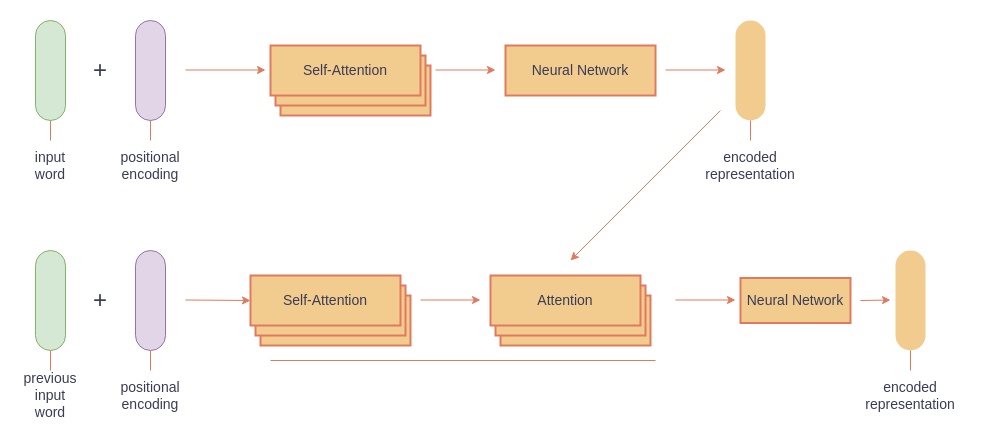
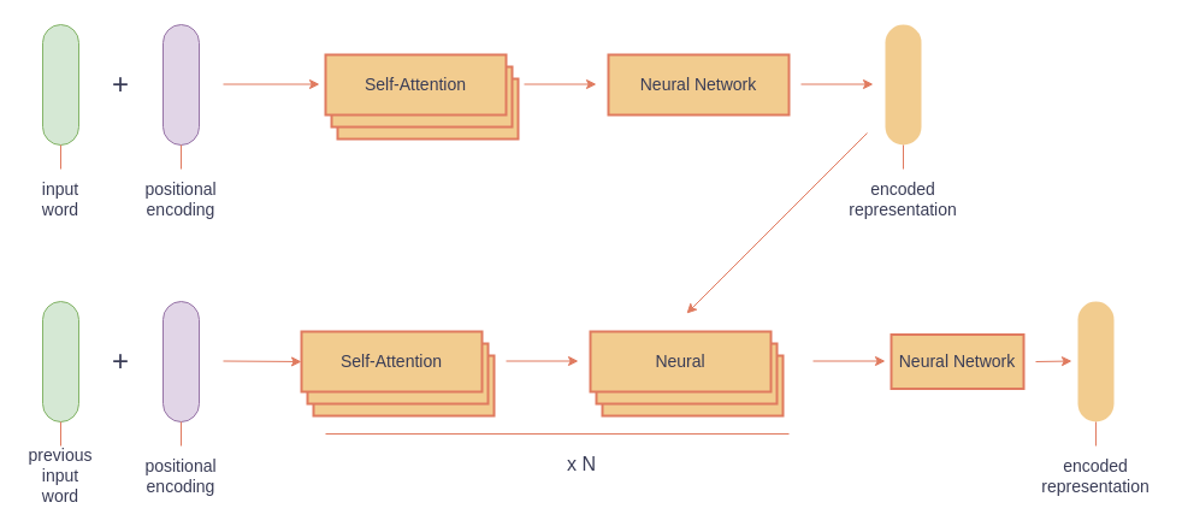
  <mxCell id="0" />
  <mxCell id="1" parent="0" />
  <mxCell id="2" value="" style="shape=rectangle;rounded=1;arcSize=50;whiteSpace=wrap;html=1;fillColor=#d5e8d4;strokeColor=#82b366;labelBackgroundColor=none;" parent="1" vertex="1"><mxGeometry x="35" y="20" width="30" height="100" as="geometry" /></mxCell>
  <mxCell id="3" value="" style="shape=rectangle;rounded=1;arcSize=50;whiteSpace=wrap;html=1;fillColor=#e1d5e7;strokeColor=#9673a6;labelBackgroundColor=none;" parent="1" vertex="1"><mxGeometry x="135" y="20" width="30" height="100" as="geometry" /></mxCell>
  <mxCell id="4" value="+" style="text;html=1;strokeColor=none;fillColor=none;align=center;verticalAlign=middle;whiteSpace=wrap;rounded=0;fontColor=#393C56;fontSize=24;labelBackgroundColor=none;" parent="1" vertex="1"><mxGeometry x="90" y="55" width="20" height="30" as="geometry" /></mxCell>
  <mxCell id="5" value="" style="endArrow=none;html=1;rounded=0;strokeColor=#E07A5F;strokeWidth=1;labelBackgroundColor=none;fontColor=default;" parent="1" edge="1"><mxGeometry width="50" height="50" relative="1" as="geometry"><mxPoint x="50" y="120" as="sourcePoint" /><mxPoint x="50" y="140" as="targetPoint" /></mxGeometry></mxCell>
  <mxCell id="6" value="input&lt;br&gt;word" style="text;html=1;strokeColor=none;fillColor=none;align=center;verticalAlign=middle;whiteSpace=wrap;rounded=0;fontColor=#393C56;fontSize=14;labelBackgroundColor=none;" parent="1" vertex="1"><mxGeometry x="20" y="145" width="60" height="40" as="geometry" /></mxCell>
  <mxCell id="7" value="" style="endArrow=none;html=1;rounded=0;strokeColor=#E07A5F;strokeWidth=1;labelBackgroundColor=none;fontColor=default;" parent="1" edge="1"><mxGeometry width="50" height="50" relative="1" as="geometry"><mxPoint x="150" y="120" as="sourcePoint" /><mxPoint x="150" y="140" as="targetPoint" /></mxGeometry></mxCell>
  <mxCell id="8" value="positional&lt;br&gt;encoding" style="text;html=1;strokeColor=none;fillColor=none;align=center;verticalAlign=middle;whiteSpace=wrap;rounded=0;fontColor=#393C56;fontSize=14;labelBackgroundColor=none;" parent="1" vertex="1"><mxGeometry x="110" y="145" width="80" height="40" as="geometry" /></mxCell>
  <mxCell id="9" value="" style="endArrow=classic;html=1;rounded=0;strokeColor=#E07A5F;strokeWidth=1;labelBackgroundColor=none;fontColor=default;" parent="1" edge="1"><mxGeometry width="50" height="50" relative="1" as="geometry"><mxPoint x="185" y="69.5" as="sourcePoint" /><mxPoint x="265" y="69.5" as="targetPoint" /></mxGeometry></mxCell>
  <mxCell id="10" value="" style="shape=rectangle;whiteSpace=wrap;html=1;fillColor=#F2CC8F;strokeColor=#E07A5F;strokeWidth=2;labelBackgroundColor=none;fontColor=#393C56;" parent="1" vertex="1"><mxGeometry x="280" y="65" width="150" height="50" as="geometry" /></mxCell>
  <mxCell id="11" value="" style="shape=rectangle;whiteSpace=wrap;html=1;fillColor=#F2CC8F;strokeColor=#E07A5F;strokeWidth=2;labelBackgroundColor=none;fontColor=#393C56;" parent="1" vertex="1"><mxGeometry x="275" y="55" width="150" height="50" as="geometry" /></mxCell>
  <mxCell id="12" value="Self-Attention" style="shape=rectangle;whiteSpace=wrap;html=1;fillColor=#F2CC8F;strokeColor=#E07A5F;strokeWidth=2;fontColor=#393C56;fontSize=14;labelBackgroundColor=none;" parent="1" vertex="1"><mxGeometry x="270" y="45" width="150" height="50" as="geometry" /></mxCell>
  <mxCell id="13" value="" style="endArrow=classic;html=1;rounded=0;strokeColor=#E07A5F;strokeWidth=1;labelBackgroundColor=none;fontColor=default;" parent="1" edge="1"><mxGeometry width="50" height="50" relative="1" as="geometry"><mxPoint x="435" y="69.5" as="sourcePoint" /><mxPoint x="495" y="69.5" as="targetPoint" /></mxGeometry></mxCell>
  <mxCell id="14" value="Neural Network" style="shape=rectangle;whiteSpace=wrap;html=1;fillColor=#F2CC8F;strokeColor=#E07A5F;strokeWidth=2;fontColor=#393C56;fontSize=14;labelBackgroundColor=none;" parent="1" vertex="1"><mxGeometry x="505" y="45" width="150" height="50" as="geometry" /></mxCell>
  <mxCell id="15" value="" style="endArrow=classic;html=1;rounded=0;strokeColor=#E07A5F;strokeWidth=1;labelBackgroundColor=none;fontColor=default;" parent="1" edge="1"><mxGeometry width="50" height="50" relative="1" as="geometry"><mxPoint x="665" y="69.5" as="sourcePoint" /><mxPoint x="725" y="69.5" as="targetPoint" /></mxGeometry></mxCell>
  <mxCell id="16" value="" style="shape=rectangle;rounded=1;arcSize=50;whiteSpace=wrap;html=1;fillColor=#F2CC8F;strokeColor=none;labelBackgroundColor=none;fontColor=#393C56;" parent="1" vertex="1"><mxGeometry x="735" y="20" width="30" height="100" as="geometry" /></mxCell>
  <mxCell id="17" value="" style="endArrow=none;html=1;rounded=0;strokeColor=#E07A5F;strokeWidth=1;labelBackgroundColor=none;fontColor=default;" parent="1" edge="1"><mxGeometry width="50" height="50" relative="1" as="geometry"><mxPoint x="750" y="120" as="sourcePoint" /><mxPoint x="750" y="140" as="targetPoint" /></mxGeometry></mxCell>
  <mxCell id="18" value="encoded&lt;br&gt;representation" style="text;html=1;strokeColor=none;fillColor=none;align=center;verticalAlign=middle;whiteSpace=wrap;rounded=0;fontColor=#393C56;fontSize=14;labelBackgroundColor=none;" parent="1" vertex="1"><mxGeometry x="700" y="145" width="100" height="40" as="geometry" /></mxCell>
  <mxCell id="19" value="" style="shape=rectangle;rounded=1;arcSize=50;whiteSpace=wrap;html=1;fillColor=#d5e8d4;strokeColor=#82b366;labelBackgroundColor=none;" vertex="1" parent="1"><mxGeometry x="35" y="250" width="30" height="100" as="geometry" /></mxCell>
  <mxCell id="20" value="" style="shape=rectangle;rounded=1;arcSize=50;whiteSpace=wrap;html=1;fillColor=#e1d5e7;strokeColor=#9673a6;labelBackgroundColor=none;" vertex="1" parent="1"><mxGeometry x="135" y="250" width="30" height="100" as="geometry" /></mxCell>
  <mxCell id="21" value="+" style="text;html=1;strokeColor=none;fillColor=none;align=center;verticalAlign=middle;whiteSpace=wrap;rounded=0;fontColor=#393C56;fontSize=24;labelBackgroundColor=none;" vertex="1" parent="1"><mxGeometry x="90" y="285" width="20" height="30" as="geometry" /></mxCell>
  <mxCell id="22" value="" style="endArrow=none;html=1;rounded=0;strokeColor=#E07A5F;strokeWidth=1;labelBackgroundColor=none;fontColor=default;" edge="1" parent="1"><mxGeometry width="50" height="50" relative="1" as="geometry"><mxPoint x="50" y="350" as="sourcePoint" /><mxPoint x="50" y="370" as="targetPoint" /></mxGeometry></mxCell>
  <mxCell id="23" value="previous input&lt;br&gt;word" style="text;html=1;strokeColor=none;fillColor=none;align=center;verticalAlign=middle;whiteSpace=wrap;rounded=0;fontColor=#393C56;fontSize=14;labelBackgroundColor=none;" vertex="1" parent="1"><mxGeometry x="20" y="375" width="60" height="40" as="geometry" /></mxCell>
  <mxCell id="24" value="" style="endArrow=none;html=1;rounded=0;strokeColor=#E07A5F;strokeWidth=1;labelBackgroundColor=none;fontColor=default;" edge="1" parent="1"><mxGeometry width="50" height="50" relative="1" as="geometry"><mxPoint x="150" y="350" as="sourcePoint" /><mxPoint x="150" y="370" as="targetPoint" /></mxGeometry></mxCell>
  <mxCell id="25" value="positional&lt;br&gt;encoding" style="text;html=1;strokeColor=none;fillColor=none;align=center;verticalAlign=middle;whiteSpace=wrap;rounded=0;fontColor=#393C56;fontSize=14;labelBackgroundColor=none;" vertex="1" parent="1"><mxGeometry x="110" y="375" width="80" height="40" as="geometry" /></mxCell>
  <mxCell id="26" value="" style="endArrow=classic;html=1;rounded=0;strokeColor=#E07A5F;strokeWidth=1;labelBackgroundColor=none;fontColor=default;entryX=0;entryY=0.5;entryDx=0;entryDy=0;" edge="1" parent="1" target="29"><mxGeometry width="50" height="50" relative="1" as="geometry"><mxPoint x="185" y="299.5" as="sourcePoint" /><mxPoint x="265" y="299.5" as="targetPoint" /></mxGeometry></mxCell>
  <mxCell id="27" value="" style="shape=rectangle;whiteSpace=wrap;html=1;fillColor=#F2CC8F;strokeColor=#E07A5F;strokeWidth=2;labelBackgroundColor=none;fontColor=#393C56;" vertex="1" parent="1"><mxGeometry x="260" y="295" width="150" height="50" as="geometry" /></mxCell>
  <mxCell id="28" value="" style="shape=rectangle;whiteSpace=wrap;html=1;fillColor=#F2CC8F;strokeColor=#E07A5F;strokeWidth=2;labelBackgroundColor=none;fontColor=#393C56;" vertex="1" parent="1"><mxGeometry x="255" y="285" width="150" height="50" as="geometry" /></mxCell>
  <mxCell id="29" value="Self-Attention" style="shape=rectangle;whiteSpace=wrap;html=1;fillColor=#F2CC8F;strokeColor=#E07A5F;strokeWidth=2;fontColor=#393C56;fontSize=14;labelBackgroundColor=none;" vertex="1" parent="1"><mxGeometry x="250" y="275" width="150" height="50" as="geometry" /></mxCell>
  <mxCell id="30" value="" style="endArrow=classic;html=1;rounded=0;strokeColor=#E07A5F;strokeWidth=1;labelBackgroundColor=none;fontColor=default;" edge="1" parent="1"><mxGeometry width="50" height="50" relative="1" as="geometry"><mxPoint x="420" y="299.5" as="sourcePoint" /><mxPoint x="480" y="299.5" as="targetPoint" /></mxGeometry></mxCell>
  <mxCell id="31" value="Neural Network" style="shape=rectangle;whiteSpace=wrap;html=1;fillColor=#F2CC8F;strokeColor=#E07A5F;strokeWidth=2;fontColor=#393C56;fontSize=14;labelBackgroundColor=none;" vertex="1" parent="1"><mxGeometry x="740" y="277.5" width="110" height="45" as="geometry" /></mxCell>
  <mxCell id="32" value="" style="endArrow=classic;html=1;rounded=0;strokeColor=#E07A5F;strokeWidth=1;labelBackgroundColor=none;fontColor=default;" edge="1" parent="1"><mxGeometry width="50" height="50" relative="1" as="geometry"><mxPoint x="860" y="300" as="sourcePoint" /><mxPoint x="890" y="299.5" as="targetPoint" /></mxGeometry></mxCell>
  <mxCell id="33" value="" style="shape=rectangle;rounded=1;arcSize=50;whiteSpace=wrap;html=1;fillColor=#F2CC8F;strokeColor=none;labelBackgroundColor=none;fontColor=#393C56;" vertex="1" parent="1"><mxGeometry x="895" y="250" width="30" height="100" as="geometry" /></mxCell>
  <mxCell id="34" value="" style="endArrow=none;html=1;rounded=0;strokeColor=#E07A5F;strokeWidth=1;labelBackgroundColor=none;fontColor=default;" edge="1" parent="1"><mxGeometry width="50" height="50" relative="1" as="geometry"><mxPoint x="910" y="350" as="sourcePoint" /><mxPoint x="910" y="370" as="targetPoint" /></mxGeometry></mxCell>
  <mxCell id="35" value="encoded&lt;br&gt;representation" style="text;html=1;strokeColor=none;fillColor=none;align=center;verticalAlign=middle;whiteSpace=wrap;rounded=0;fontColor=#393C56;fontSize=14;labelBackgroundColor=none;" vertex="1" parent="1"><mxGeometry x="860" y="375" width="100" height="40" as="geometry" /></mxCell>
  <mxCell id="36" value="" style="endArrow=none;html=1;rounded=0;strokeColor=#E07A5F;strokeWidth=1;labelBackgroundColor=none;fontColor=default;" edge="1" parent="1"><mxGeometry width="50" height="50" relative="1" as="geometry"><mxPoint x="270" y="360" as="sourcePoint" /><mxPoint x="655" y="360" as="targetPoint" /></mxGeometry></mxCell>
+ <mxCell id="37" value="x N" style="text;html=1;strokeColor=none;fillColor=none;align=center;verticalAlign=middle;whiteSpace=wrap;rounded=0;fontColor=#393C56;fontSize=16;labelBackgroundColor=none;" vertex="1" parent="1"><mxGeometry x="452.5" y="370" width="60" height="30" as="geometry" /></mxCell>
  <mxCell id="38" value="" style="shape=rectangle;whiteSpace=wrap;html=1;fillColor=#F2CC8F;strokeColor=#E07A5F;strokeWidth=2;labelBackgroundColor=none;fontColor=#393C56;" vertex="1" parent="1"><mxGeometry x="500" y="295" width="150" height="50" as="geometry" /></mxCell>
  <mxCell id="39" value="" style="shape=rectangle;whiteSpace=wrap;html=1;fillColor=#F2CC8F;strokeColor=#E07A5F;strokeWidth=2;labelBackgroundColor=none;fontColor=#393C56;" vertex="1" parent="1"><mxGeometry x="495" y="285" width="150" height="50" as="geometry" /></mxCell>
- <mxCell id="40" value="Attention" style="shape=rectangle;whiteSpace=wrap;html=1;fillColor=#F2CC8F;strokeColor=#E07A5F;strokeWidth=2;fontColor=#393C56;fontSize=14;labelBackgroundColor=none;" vertex="1" parent="1"><mxGeometry x="490" y="275" width="150" height="50" as="geometry" /></mxCell>
+ <mxCell id="40" value="Neural" style="shape=rectangle;whiteSpace=wrap;html=1;fillColor=#F2CC8F;strokeColor=#E07A5F;strokeWidth=2;fontColor=#393C56;fontSize=14;labelBackgroundColor=none;" vertex="1" parent="1"><mxGeometry x="490" y="275" width="150" height="50" as="geometry" /></mxCell>
  <mxCell id="41" value="" style="endArrow=classic;html=1;rounded=0;strokeColor=#E07A5F;strokeWidth=1;labelBackgroundColor=none;fontColor=default;" edge="1" parent="1"><mxGeometry width="50" height="50" relative="1" as="geometry"><mxPoint x="675" y="299.5" as="sourcePoint" /><mxPoint x="735" y="299.5" as="targetPoint" /></mxGeometry></mxCell>
  <mxCell id="42" value="" style="endArrow=classic;html=1;rounded=0;strokeColor=#E07A5F;strokeWidth=1;labelBackgroundColor=none;fontColor=default;" edge="1" parent="1"><mxGeometry width="50" height="50" relative="1" as="geometry"><mxPoint x="720" y="110" as="sourcePoint" /><mxPoint x="570" y="260" as="targetPoint" /></mxGeometry></mxCell>
